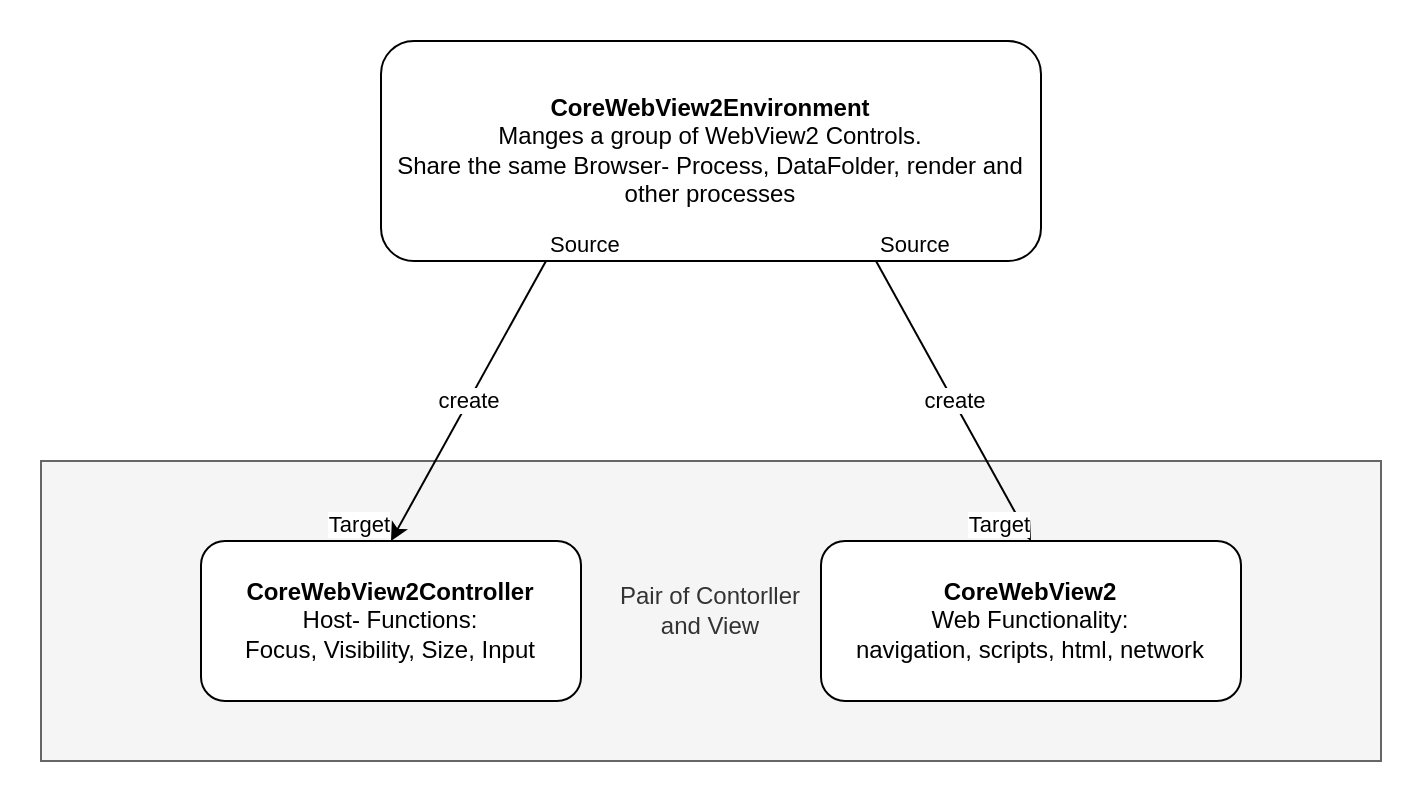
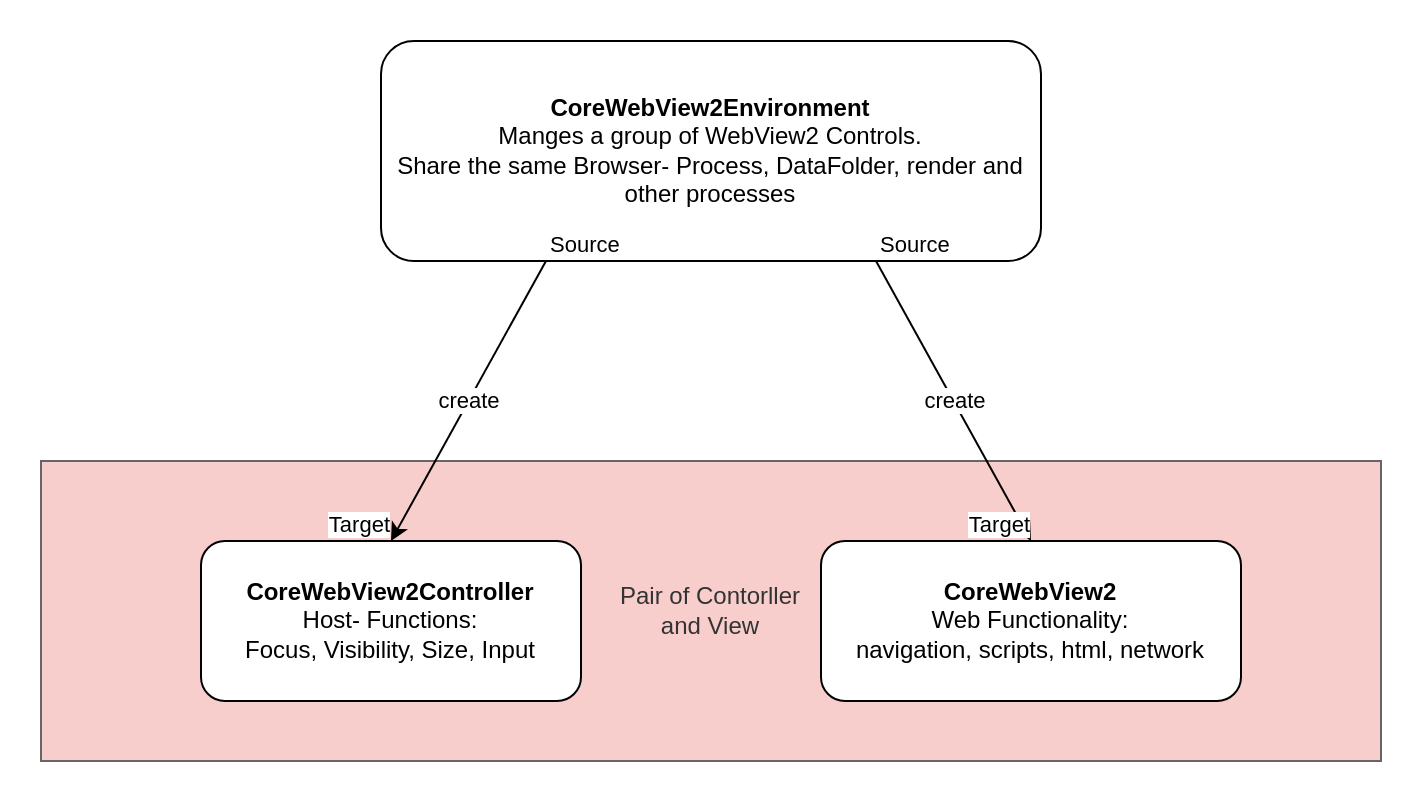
  <mxCell id="0" />
  <mxCell id="1" parent="0" />
- <mxCell id="2" value="Pair of Contorller&lt;br&gt;and View" style="rounded=0;whiteSpace=wrap;html=1;fillColor=#f5f5f5;fontColor=#333333;strokeColor=#666666;" vertex="1" parent="1"><mxGeometry x="20" y="230" width="670" height="150" as="geometry" /></mxCell>
+ <mxCell id="2" value="Pair of Contorller&lt;br&gt;and View" style="rounded=0;whiteSpace=wrap;html=1;fillColor=#f8cecc;fontColor=#333333;strokeColor=#666666;" vertex="1" parent="1"><mxGeometry x="20" y="230" width="670" height="150" as="geometry" /></mxCell>
  <mxCell id="3" value="&lt;b&gt;CoreWebView2Environment&lt;/b&gt;&lt;br&gt;Manges a group of WebView2 Controls.&lt;br&gt;Share the same Browser- Process, DataFolder, render and other processes" style="rounded=1;whiteSpace=wrap;html=1;" vertex="1" parent="1"><mxGeometry x="190" y="20" width="330" height="110" as="geometry" /></mxCell>
  <mxCell id="4" value="" style="endArrow=classic;html=1;rounded=0;exitX=0.25;exitY=1;exitDx=0;exitDy=0;entryX=0.5;entryY=0;entryDx=0;entryDy=0;" edge="1" parent="1" source="3" target="8"><mxGeometry relative="1" as="geometry"><mxPoint x="280" y="460" as="sourcePoint" /><mxPoint x="440" y="460" as="targetPoint" /></mxGeometry></mxCell>
  <mxCell id="5" value="create" style="edgeLabel;resizable=0;html=1;align=center;verticalAlign=middle;" connectable="0" vertex="1" parent="4"><mxGeometry relative="1" as="geometry" /></mxCell>
  <mxCell id="6" value="Source" style="edgeLabel;resizable=0;html=1;align=left;verticalAlign=bottom;" connectable="0" vertex="1" parent="4"><mxGeometry x="-1" relative="1" as="geometry" /></mxCell>
  <mxCell id="7" value="Target" style="edgeLabel;resizable=0;html=1;align=right;verticalAlign=bottom;" connectable="0" vertex="1" parent="4"><mxGeometry x="1" relative="1" as="geometry" /></mxCell>
  <mxCell id="8" value="&lt;b&gt;CoreWebView2Controller&lt;/b&gt;&lt;br&gt;Host- Functions:&lt;br&gt;Focus, Visibility, Size,&amp;nbsp;Input" style="rounded=1;whiteSpace=wrap;html=1;" vertex="1" parent="1"><mxGeometry x="100" y="270" width="190" height="80" as="geometry" /></mxCell>
  <mxCell id="9" value="&lt;b&gt;CoreWebView2&lt;/b&gt;&lt;br&gt;Web Functionality:&lt;br&gt;navigation, scripts, html, network" style="rounded=1;whiteSpace=wrap;html=1;" vertex="1" parent="1"><mxGeometry x="410" y="270" width="210" height="80" as="geometry" /></mxCell>
  <mxCell id="10" value="" style="endArrow=classic;html=1;rounded=0;exitX=0.75;exitY=1;exitDx=0;exitDy=0;entryX=0.5;entryY=0;entryDx=0;entryDy=0;" edge="1" parent="1" source="3" target="9"><mxGeometry relative="1" as="geometry"><mxPoint x="282.5" y="140" as="sourcePoint" /><mxPoint x="165" y="290" as="targetPoint" /></mxGeometry></mxCell>
  <mxCell id="11" value="create" style="edgeLabel;resizable=0;html=1;align=center;verticalAlign=middle;" connectable="0" vertex="1" parent="10"><mxGeometry relative="1" as="geometry" /></mxCell>
  <mxCell id="12" value="Source" style="edgeLabel;resizable=0;html=1;align=left;verticalAlign=bottom;" connectable="0" vertex="1" parent="10"><mxGeometry x="-1" relative="1" as="geometry" /></mxCell>
  <mxCell id="13" value="Target" style="edgeLabel;resizable=0;html=1;align=right;verticalAlign=bottom;" connectable="0" vertex="1" parent="10"><mxGeometry x="1" relative="1" as="geometry" /></mxCell>
